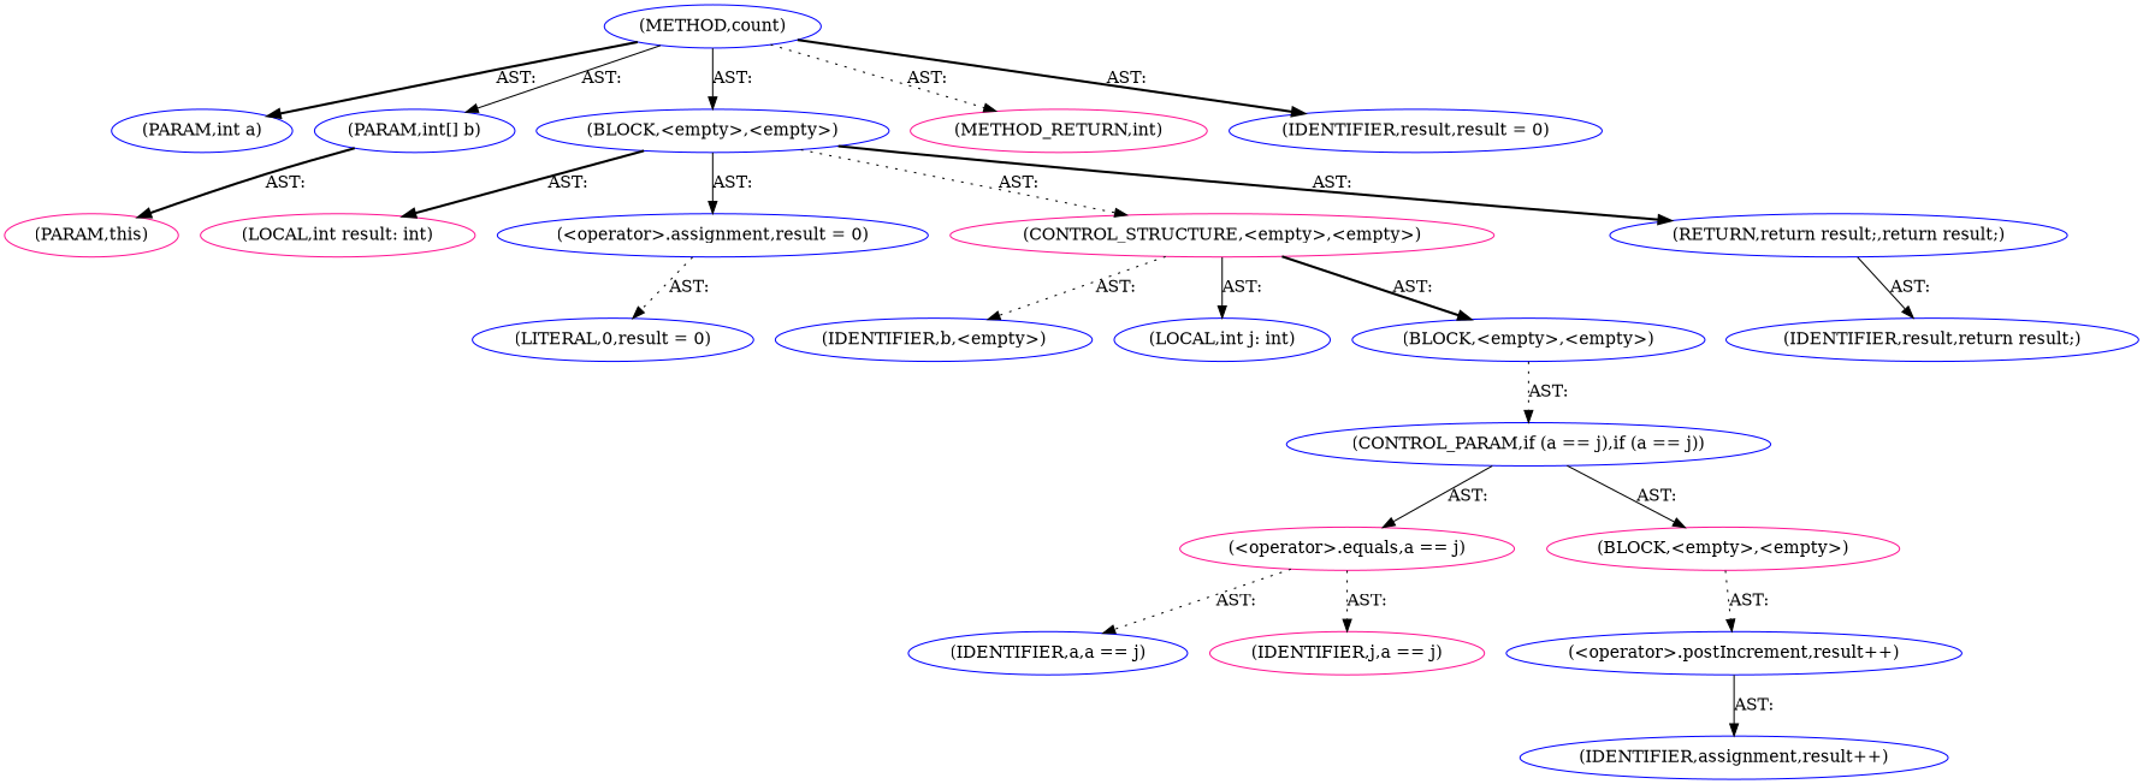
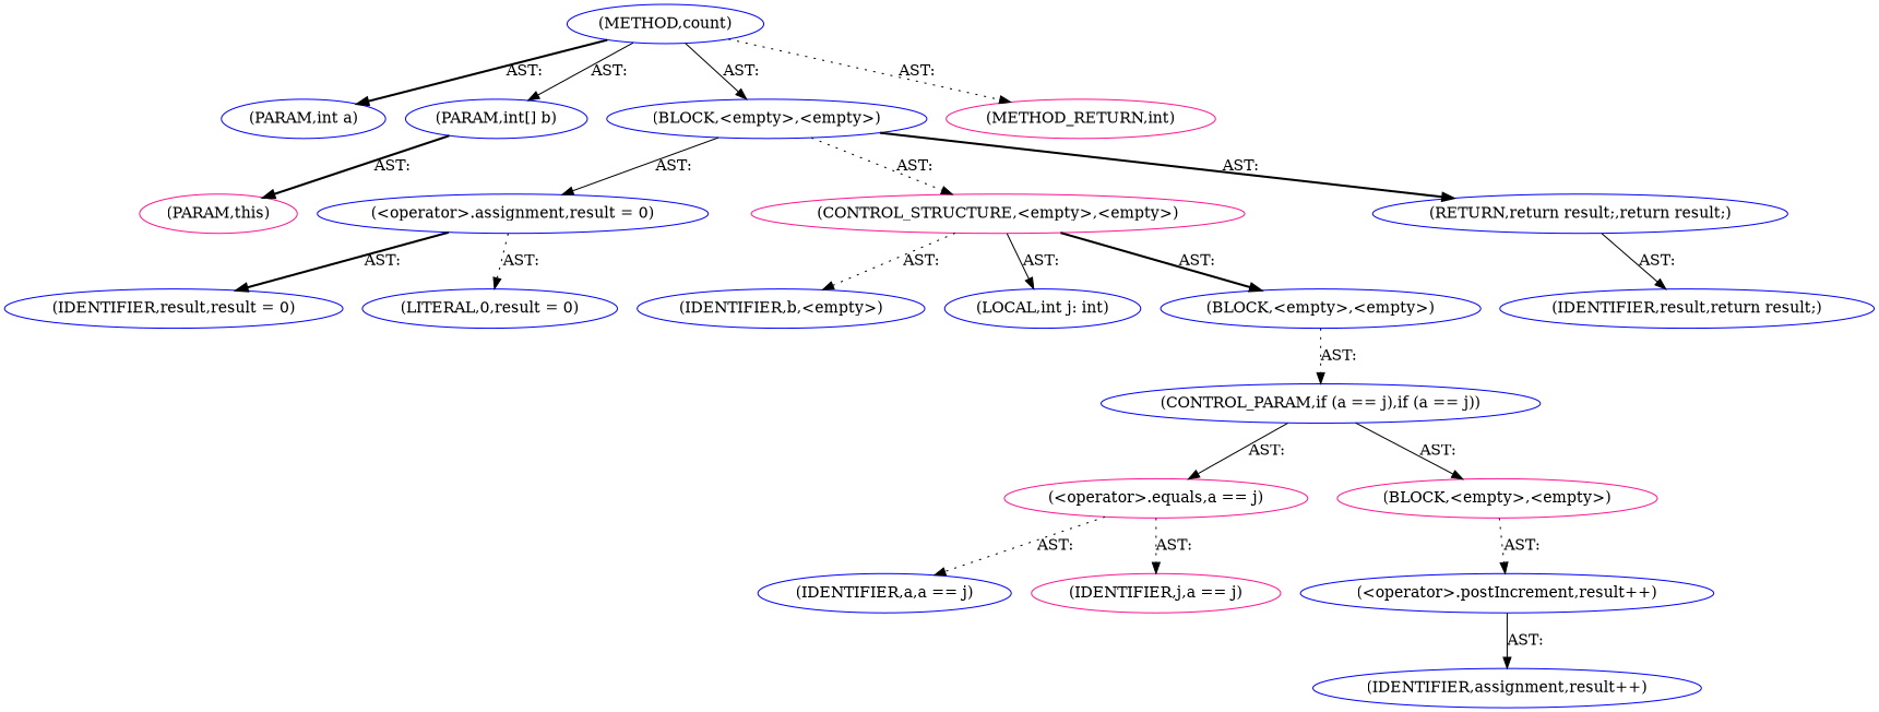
  digraph {
    node [color=blue]
    edge [style=solid]
    n1 [label="(METHOD,count)"]
    n2 [label="(PARAM,int a)"]
    n3 [label="(PARAM,int[] b)"]
    n4 [label="(BLOCK,<empty>,<empty>)"]
    n5 [color=deeppink label="(METHOD_RETURN,int)"]
    n6 [color=deeppink label="(PARAM,this)"]
-   n7 [color=deeppink label="(LOCAL,int result: int)"]
    n8 [label="(<operator>.assignment,result = 0)"]
    n9 [color=deeppink label="(CONTROL_STRUCTURE,<empty>,<empty>)"]
    n10 [label="(RETURN,return result;,return result;)"]
    n11 [label="(IDENTIFIER,result,result = 0)"]
    n12 [label="(LITERAL,0,result = 0)"]
    n13 [label="(IDENTIFIER,b,<empty>)"]
    n14 [label="(LOCAL,int j: int)"]
    n15 [label="(BLOCK,<empty>,<empty>)"]
    n16 [label="(IDENTIFIER,result,return result;)"]
    n17 [label="(CONTROL_PARAM,if (a == j),if (a == j))"]
    n18 [color=deeppink label="(<operator>.equals,a == j)"]
    n19 [color=deeppink label="(BLOCK,<empty>,<empty>)"]
    n20 [label="(IDENTIFIER,a,a == j)"]
    n21 [color=deeppink label="(IDENTIFIER,j,a == j)"]
    n22 [label="(<operator>.postIncrement,result++)"]
    n23 [label="(IDENTIFIER,assignment,result++)"]
    n1 -> n2 [label="AST: " style=bold]
    n1 -> n3 [label="AST: "]
    n1 -> n4 [label="AST: "]
    n1 -> n5 [label="AST: " style=dotted]
    n3 -> n6 [label="AST: " style=bold]
-   n4 -> n7 [label="AST: " style=bold]
    n4 -> n8 [label="AST: "]
    n4 -> n9 [label="AST: " style=dotted]
    n4 -> n10 [label="AST: " style=bold]
-   n1 -> n11 [label="AST: " style=bold]
+   n8 -> n11 [label="AST: " style=bold]
    n8 -> n12 [label="AST: " style=dotted]
    n9 -> n13 [label="AST: " style=dotted]
    n9 -> n14 [label="AST: "]
    n9 -> n15 [label="AST: " style=bold]
    n10 -> n16 [label="AST: "]
    n15 -> n17 [label="AST: " style=dotted]
    n17 -> n18 [label="AST: "]
    n17 -> n19 [label="AST: "]
    n18 -> n20 [label="AST: " style=dotted]
    n18 -> n21 [label="AST: " style=dotted]
    n19 -> n22 [label="AST: " style=dotted]
    n22 -> n23 [label="AST: "]
  }
